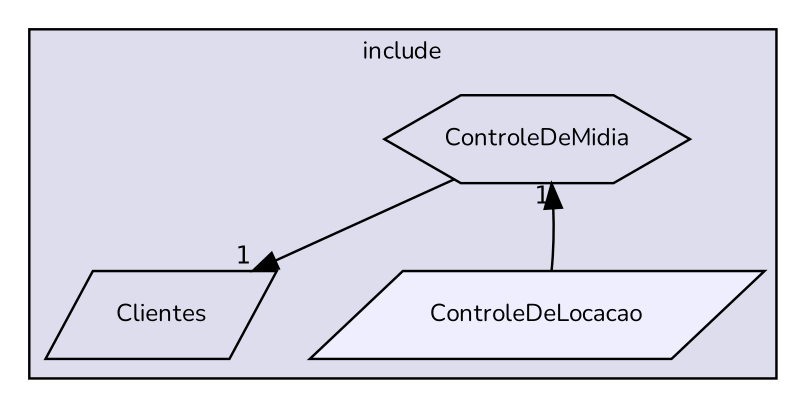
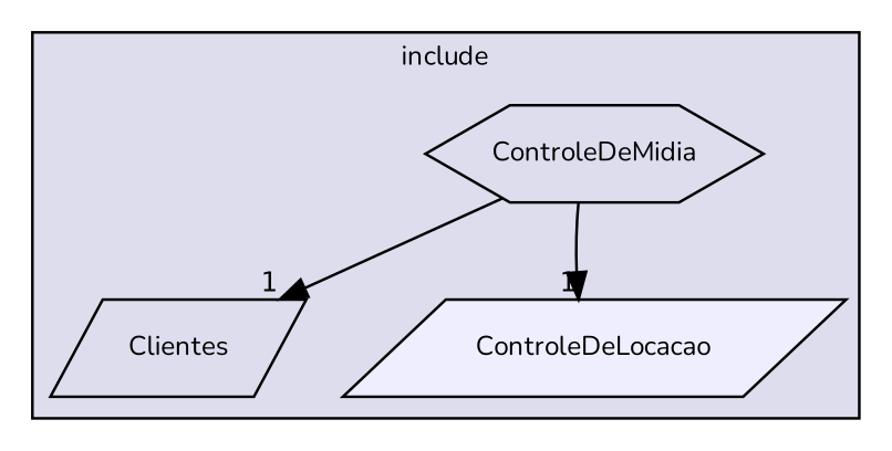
  digraph {
    compound=true
    fontname=Nunito
    node [fontname=Nunito fontsize=10 shape=parallelogram]
    edge [fontname=Nunito headlabel=1 labeldistance=1.5 labelfontname=Helvetica labelfontsize=10]
    n1 [label=ControleDeMidia shape=hexagon]
    n2 [label=Clientes]
    n3 [fillcolor="#eeeeff" label=ControleDeLocacao pencolor=black style=filled]
    subgraph cluster_1 {
      bgcolor="#ddddee"
      fontsize=10
      label=include
      pencolor=black
      n1
      n2
      n3
    }
    n1 -> n2
-   n3 -> n1
+   n1 -> n3
  }
